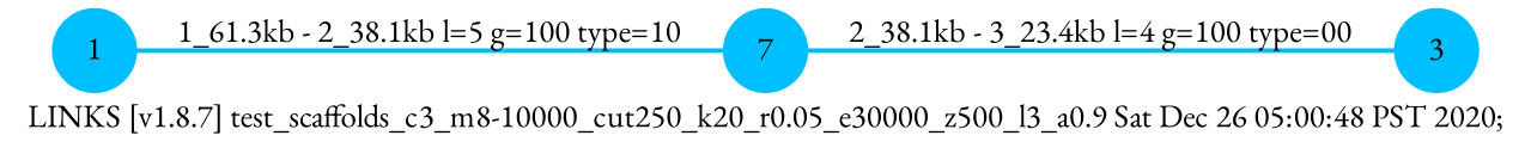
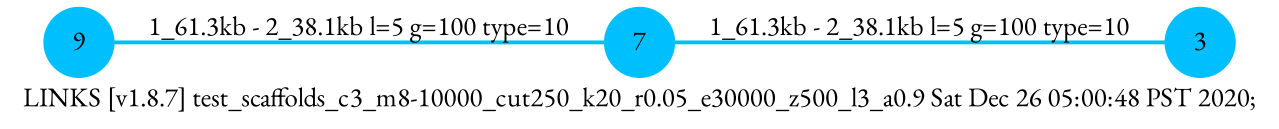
  graph {
    fontname="EB Garamond"
    label="LINKS [v1.8.7] test_scaffolds_c3_m8-10000_cut250_k20_r0.05_e30000_z500_l3_a0.9 Sat Dec 26 05:00:48 PST 2020;"
    rankdir=LR
    node [color=deepskyblue fillcolor=deepskyblue fontname="EB Garamond" shape=circle style=filled]
    edge [color=deepskyblue fontname="EB Garamond" penwidth=2.0]
    n1 [label=7]
-   1
+   1 [label=9]
    3
-   n1 -- 3 [label="2_38.1kb - 3_23.4kb l=4 g=100 type=00"]
+   n1 -- 3 [label="1_61.3kb - 2_38.1kb l=5 g=100 type=10"]
    1 -- n1 [label="1_61.3kb - 2_38.1kb l=5 g=100 type=10"]
  }
